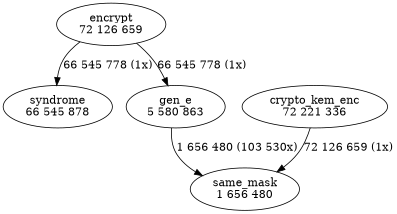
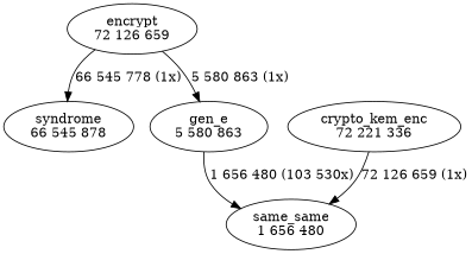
  digraph {
    edge [weight=2]
    n1 [label="syndrome\n66 545 878"]
-   n2 [label="same_mask\n1 656 480"]
+   n2 [label="same_same\n1 656 480"]
    n3 [label="encrypt\n72 126 659"]
    n4 [label="gen_e\n5 580 863"]
    n5 [label="crypto_kem_enc\n72 221 336"]
    n3 -> n1 [label="66 545 778 (1x)"]
-   n3 -> n4 [label="66 545 778 (1x)"]
+   n3 -> n4 [label="5 580 863 (1x)"]
    n4 -> n2 [label="1 656 480 (103 530x)"]
    n5 -> n2 [label="72 126 659 (1x)"]
  }
